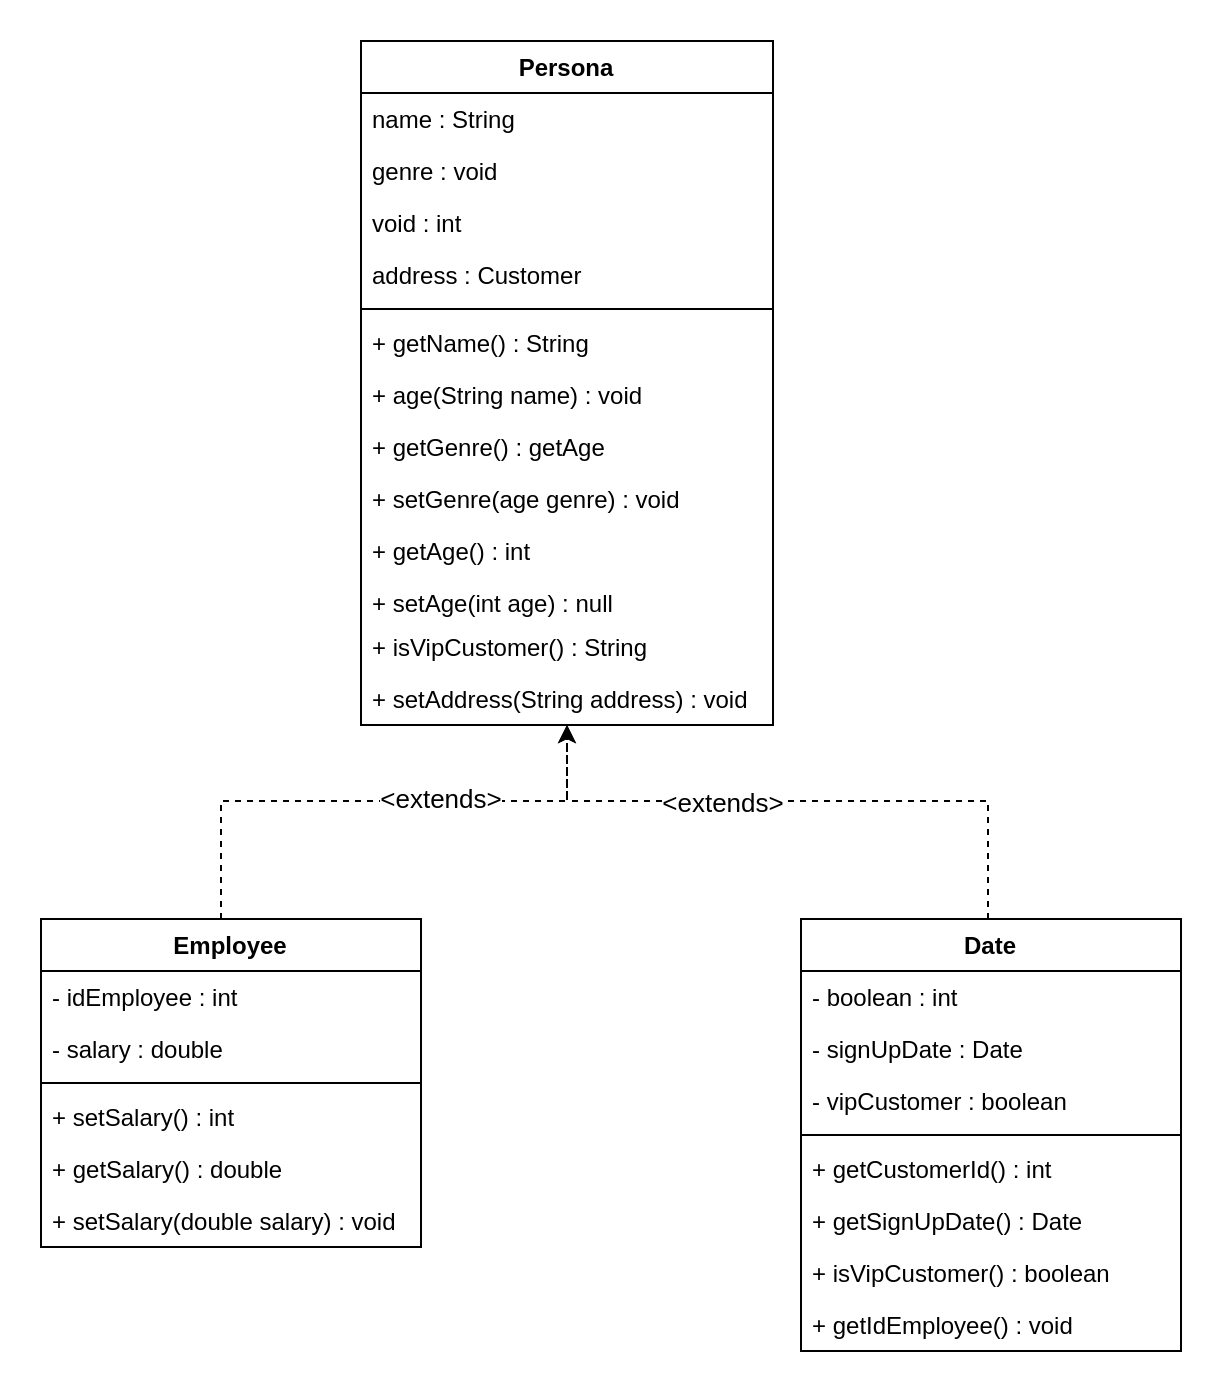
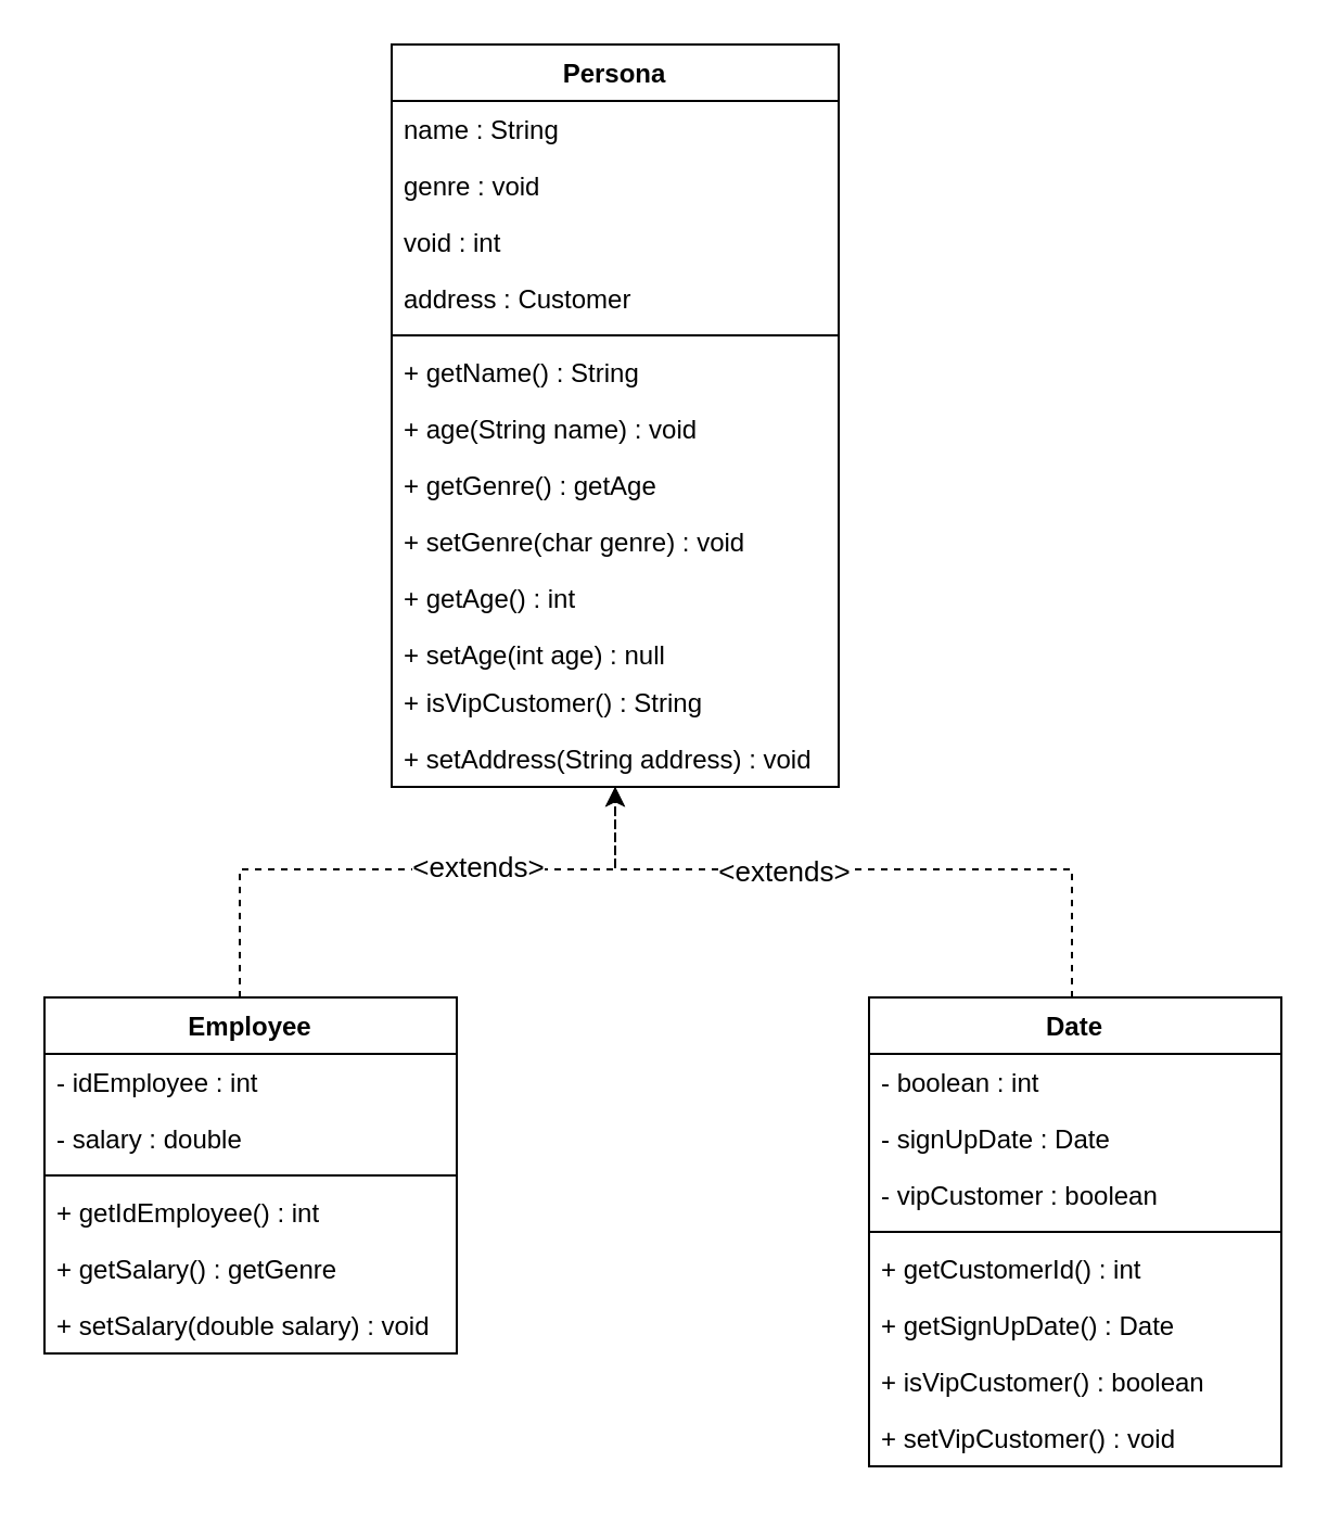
  <mxCell id="0" />
  <mxCell id="1" parent="0" />
  <mxCell id="2" value="Persona" style="swimlane;fontStyle=1;align=center;verticalAlign=top;childLayout=stackLayout;horizontal=1;startSize=26;horizontalStack=0;resizeParent=1;resizeParentMax=0;resizeLast=0;collapsible=1;marginBottom=0;" vertex="1" parent="1"><mxGeometry x="180" y="20" width="206" height="342" as="geometry" /></mxCell>
  <mxCell id="3" value="name : String" style="text;strokeColor=none;fillColor=none;align=left;verticalAlign=top;spacingLeft=4;spacingRight=4;overflow=hidden;rotatable=0;points=[[0,0.5],[1,0.5]];portConstraint=eastwest;" vertex="1" parent="2"><mxGeometry y="26" width="206" height="26" as="geometry" /></mxCell>
  <mxCell id="4" value="genre : void" style="text;strokeColor=none;fillColor=none;align=left;verticalAlign=top;spacingLeft=4;spacingRight=4;overflow=hidden;rotatable=0;points=[[0,0.5],[1,0.5]];portConstraint=eastwest;" vertex="1" parent="2"><mxGeometry y="52" width="206" height="26" as="geometry" /></mxCell>
  <mxCell id="5" value="void : int" style="text;strokeColor=none;fillColor=none;align=left;verticalAlign=top;spacingLeft=4;spacingRight=4;overflow=hidden;rotatable=0;points=[[0,0.5],[1,0.5]];portConstraint=eastwest;" vertex="1" parent="2"><mxGeometry y="78" width="206" height="26" as="geometry" /></mxCell>
  <mxCell id="6" value="address : Customer" style="text;strokeColor=none;fillColor=none;align=left;verticalAlign=top;spacingLeft=4;spacingRight=4;overflow=hidden;rotatable=0;points=[[0,0.5],[1,0.5]];portConstraint=eastwest;" vertex="1" parent="2"><mxGeometry y="104" width="206" height="26" as="geometry" /></mxCell>
  <mxCell id="7" value="" style="line;strokeWidth=1;fillColor=none;align=left;verticalAlign=middle;spacingTop=-1;spacingLeft=3;spacingRight=3;rotatable=0;labelPosition=right;points=[];portConstraint=eastwest;" vertex="1" parent="2"><mxGeometry y="130" width="206" height="8" as="geometry" /></mxCell>
  <mxCell id="8" value="+ getName() : String" style="text;strokeColor=none;fillColor=none;align=left;verticalAlign=top;spacingLeft=4;spacingRight=4;overflow=hidden;rotatable=0;points=[[0,0.5],[1,0.5]];portConstraint=eastwest;" vertex="1" parent="2"><mxGeometry y="138" width="206" height="26" as="geometry" /></mxCell>
  <mxCell id="9" value="+ age(String name) : void" style="text;strokeColor=none;fillColor=none;align=left;verticalAlign=top;spacingLeft=4;spacingRight=4;overflow=hidden;rotatable=0;points=[[0,0.5],[1,0.5]];portConstraint=eastwest;" vertex="1" parent="2"><mxGeometry y="164" width="206" height="26" as="geometry" /></mxCell>
  <mxCell id="10" value="+ getGenre() : getAge" style="text;strokeColor=none;fillColor=none;align=left;verticalAlign=top;spacingLeft=4;spacingRight=4;overflow=hidden;rotatable=0;points=[[0,0.5],[1,0.5]];portConstraint=eastwest;" vertex="1" parent="2"><mxGeometry y="190" width="206" height="26" as="geometry" /></mxCell>
- <mxCell id="11" value="+ setGenre(age genre) : void" style="text;strokeColor=none;fillColor=none;align=left;verticalAlign=top;spacingLeft=4;spacingRight=4;overflow=hidden;rotatable=0;points=[[0,0.5],[1,0.5]];portConstraint=eastwest;" vertex="1" parent="2"><mxGeometry y="216" width="206" height="26" as="geometry" /></mxCell>
+ <mxCell id="11" value="+ setGenre(char genre) : void" style="text;strokeColor=none;fillColor=none;align=left;verticalAlign=top;spacingLeft=4;spacingRight=4;overflow=hidden;rotatable=0;points=[[0,0.5],[1,0.5]];portConstraint=eastwest;" vertex="1" parent="2"><mxGeometry y="216" width="206" height="26" as="geometry" /></mxCell>
  <mxCell id="12" value="+ getAge() : int" style="text;strokeColor=none;fillColor=none;align=left;verticalAlign=top;spacingLeft=4;spacingRight=4;overflow=hidden;rotatable=0;points=[[0,0.5],[1,0.5]];portConstraint=eastwest;" vertex="1" parent="2"><mxGeometry y="242" width="206" height="26" as="geometry" /></mxCell>
  <mxCell id="13" value="+ setAge(int age) : null" style="text;strokeColor=none;fillColor=none;align=left;verticalAlign=top;spacingLeft=4;spacingRight=4;overflow=hidden;rotatable=0;points=[[0,0.5],[1,0.5]];portConstraint=eastwest;" vertex="1" parent="2"><mxGeometry y="268" width="206" height="22" as="geometry" /></mxCell>
  <mxCell id="14" value="+ isVipCustomer() : String" style="text;strokeColor=none;fillColor=none;align=left;verticalAlign=top;spacingLeft=4;spacingRight=4;overflow=hidden;rotatable=0;points=[[0,0.5],[1,0.5]];portConstraint=eastwest;" vertex="1" parent="2"><mxGeometry y="290" width="206" height="26" as="geometry" /></mxCell>
  <mxCell id="15" value="+ setAddress(String address) : void" style="text;strokeColor=none;fillColor=none;align=left;verticalAlign=top;spacingLeft=4;spacingRight=4;overflow=hidden;rotatable=0;points=[[0,0.5],[1,0.5]];portConstraint=eastwest;" vertex="1" parent="2"><mxGeometry y="316" width="206" height="26" as="geometry" /></mxCell>
  <mxCell id="16" style="edgeStyle=orthogonalEdgeStyle;rounded=0;orthogonalLoop=1;jettySize=auto;html=1;dashed=1;" edge="1" parent="1" source="18"><mxGeometry relative="1" as="geometry"><Array as="points"><mxPoint x="110" y="400" /><mxPoint x="283" y="400" /></Array><mxPoint x="283" y="362" as="targetPoint" /></mxGeometry></mxCell>
  <mxCell id="17" value="&amp;lt;extends&amp;gt;" style="edgeLabel;html=1;align=center;verticalAlign=middle;resizable=0;points=[];fontSize=13;" vertex="1" connectable="0" parent="16"><mxGeometry x="0.248" y="2" relative="1" as="geometry"><mxPoint as="offset" /></mxGeometry></mxCell>
  <mxCell id="18" value="Employee" style="swimlane;fontStyle=1;align=center;verticalAlign=top;childLayout=stackLayout;horizontal=1;startSize=26;horizontalStack=0;resizeParent=1;resizeParentMax=0;resizeLast=0;collapsible=1;marginBottom=0;" vertex="1" parent="1"><mxGeometry x="20" y="459" width="190" height="164" as="geometry" /></mxCell>
  <mxCell id="19" value="- idEmployee : int" style="text;strokeColor=none;fillColor=none;align=left;verticalAlign=top;spacingLeft=4;spacingRight=4;overflow=hidden;rotatable=0;points=[[0,0.5],[1,0.5]];portConstraint=eastwest;" vertex="1" parent="18"><mxGeometry y="26" width="190" height="26" as="geometry" /></mxCell>
  <mxCell id="20" value="- salary : double" style="text;strokeColor=none;fillColor=none;align=left;verticalAlign=top;spacingLeft=4;spacingRight=4;overflow=hidden;rotatable=0;points=[[0,0.5],[1,0.5]];portConstraint=eastwest;" vertex="1" parent="18"><mxGeometry y="52" width="190" height="26" as="geometry" /></mxCell>
  <mxCell id="21" value="" style="line;strokeWidth=1;fillColor=none;align=left;verticalAlign=middle;spacingTop=-1;spacingLeft=3;spacingRight=3;rotatable=0;labelPosition=right;points=[];portConstraint=eastwest;" vertex="1" parent="18"><mxGeometry y="78" width="190" height="8" as="geometry" /></mxCell>
- <mxCell id="22" value="+ setSalary() : int" style="text;strokeColor=none;fillColor=none;align=left;verticalAlign=top;spacingLeft=4;spacingRight=4;overflow=hidden;rotatable=0;points=[[0,0.5],[1,0.5]];portConstraint=eastwest;" vertex="1" parent="18"><mxGeometry y="86" width="190" height="26" as="geometry" /></mxCell>
- <mxCell id="23" value="+ getSalary() : double" style="text;strokeColor=none;fillColor=none;align=left;verticalAlign=top;spacingLeft=4;spacingRight=4;overflow=hidden;rotatable=0;points=[[0,0.5],[1,0.5]];portConstraint=eastwest;" vertex="1" parent="18"><mxGeometry y="112" width="190" height="26" as="geometry" /></mxCell>
+ <mxCell id="22" value="+ getIdEmployee() : int" style="text;strokeColor=none;fillColor=none;align=left;verticalAlign=top;spacingLeft=4;spacingRight=4;overflow=hidden;rotatable=0;points=[[0,0.5],[1,0.5]];portConstraint=eastwest;" vertex="1" parent="18"><mxGeometry y="86" width="190" height="26" as="geometry" /></mxCell>
+ <mxCell id="23" value="+ getSalary() : getGenre" style="text;strokeColor=none;fillColor=none;align=left;verticalAlign=top;spacingLeft=4;spacingRight=4;overflow=hidden;rotatable=0;points=[[0,0.5],[1,0.5]];portConstraint=eastwest;" vertex="1" parent="18"><mxGeometry y="112" width="190" height="26" as="geometry" /></mxCell>
  <mxCell id="24" value="+ setSalary(double salary) : void" style="text;strokeColor=none;fillColor=none;align=left;verticalAlign=top;spacingLeft=4;spacingRight=4;overflow=hidden;rotatable=0;points=[[0,0.5],[1,0.5]];portConstraint=eastwest;" vertex="1" parent="18"><mxGeometry y="138" width="190" height="26" as="geometry" /></mxCell>
  <mxCell id="25" value="Date" style="swimlane;fontStyle=1;align=center;verticalAlign=top;childLayout=stackLayout;horizontal=1;startSize=26;horizontalStack=0;resizeParent=1;resizeParentMax=0;resizeLast=0;collapsible=1;marginBottom=0;" vertex="1" parent="1"><mxGeometry x="400" y="459" width="190" height="216" as="geometry" /></mxCell>
  <mxCell id="26" value="- boolean : int" style="text;strokeColor=none;fillColor=none;align=left;verticalAlign=top;spacingLeft=4;spacingRight=4;overflow=hidden;rotatable=0;points=[[0,0.5],[1,0.5]];portConstraint=eastwest;" vertex="1" parent="25"><mxGeometry y="26" width="190" height="26" as="geometry" /></mxCell>
  <mxCell id="27" value="- signUpDate : Date" style="text;strokeColor=none;fillColor=none;align=left;verticalAlign=top;spacingLeft=4;spacingRight=4;overflow=hidden;rotatable=0;points=[[0,0.5],[1,0.5]];portConstraint=eastwest;" vertex="1" parent="25"><mxGeometry y="52" width="190" height="26" as="geometry" /></mxCell>
  <mxCell id="28" value="- vipCustomer : boolean" style="text;strokeColor=none;fillColor=none;align=left;verticalAlign=top;spacingLeft=4;spacingRight=4;overflow=hidden;rotatable=0;points=[[0,0.5],[1,0.5]];portConstraint=eastwest;" vertex="1" parent="25"><mxGeometry y="78" width="190" height="26" as="geometry" /></mxCell>
  <mxCell id="29" value="" style="line;strokeWidth=1;fillColor=none;align=left;verticalAlign=middle;spacingTop=-1;spacingLeft=3;spacingRight=3;rotatable=0;labelPosition=right;points=[];portConstraint=eastwest;" vertex="1" parent="25"><mxGeometry y="104" width="190" height="8" as="geometry" /></mxCell>
  <mxCell id="30" value="+ getCustomerId() : int" style="text;strokeColor=none;fillColor=none;align=left;verticalAlign=top;spacingLeft=4;spacingRight=4;overflow=hidden;rotatable=0;points=[[0,0.5],[1,0.5]];portConstraint=eastwest;" vertex="1" parent="25"><mxGeometry y="112" width="190" height="26" as="geometry" /></mxCell>
  <mxCell id="31" value="+ getSignUpDate() : Date" style="text;strokeColor=none;fillColor=none;align=left;verticalAlign=top;spacingLeft=4;spacingRight=4;overflow=hidden;rotatable=0;points=[[0,0.5],[1,0.5]];portConstraint=eastwest;" vertex="1" parent="25"><mxGeometry y="138" width="190" height="26" as="geometry" /></mxCell>
  <mxCell id="32" value="+ isVipCustomer() : boolean" style="text;strokeColor=none;fillColor=none;align=left;verticalAlign=top;spacingLeft=4;spacingRight=4;overflow=hidden;rotatable=0;points=[[0,0.5],[1,0.5]];portConstraint=eastwest;" vertex="1" parent="25"><mxGeometry y="164" width="190" height="26" as="geometry" /></mxCell>
- <mxCell id="33" value="+ getIdEmployee() : void" style="text;strokeColor=none;fillColor=none;align=left;verticalAlign=top;spacingLeft=4;spacingRight=4;overflow=hidden;rotatable=0;points=[[0,0.5],[1,0.5]];portConstraint=eastwest;" vertex="1" parent="25"><mxGeometry y="190" width="190" height="26" as="geometry" /></mxCell>
+ <mxCell id="33" value="+ setVipCustomer() : void" style="text;strokeColor=none;fillColor=none;align=left;verticalAlign=top;spacingLeft=4;spacingRight=4;overflow=hidden;rotatable=0;points=[[0,0.5],[1,0.5]];portConstraint=eastwest;" vertex="1" parent="25"><mxGeometry y="190" width="190" height="26" as="geometry" /></mxCell>
  <mxCell id="34" style="edgeStyle=orthogonalEdgeStyle;rounded=0;orthogonalLoop=1;jettySize=auto;html=1;dashed=1;" edge="1" parent="1"><mxGeometry relative="1" as="geometry"><Array as="points"><mxPoint x="493" y="400" /><mxPoint x="283" y="400" /></Array><mxPoint x="493.5" y="459" as="sourcePoint" /><mxPoint x="283" y="362" as="targetPoint" /></mxGeometry></mxCell>
  <mxCell id="35" value="&amp;lt;extends&amp;gt;" style="edgeLabel;html=1;align=center;verticalAlign=middle;resizable=0;points=[];fontSize=13;" vertex="1" connectable="0" parent="34"><mxGeometry x="0.248" y="2" relative="1" as="geometry"><mxPoint y="-2" as="offset" /></mxGeometry></mxCell>
